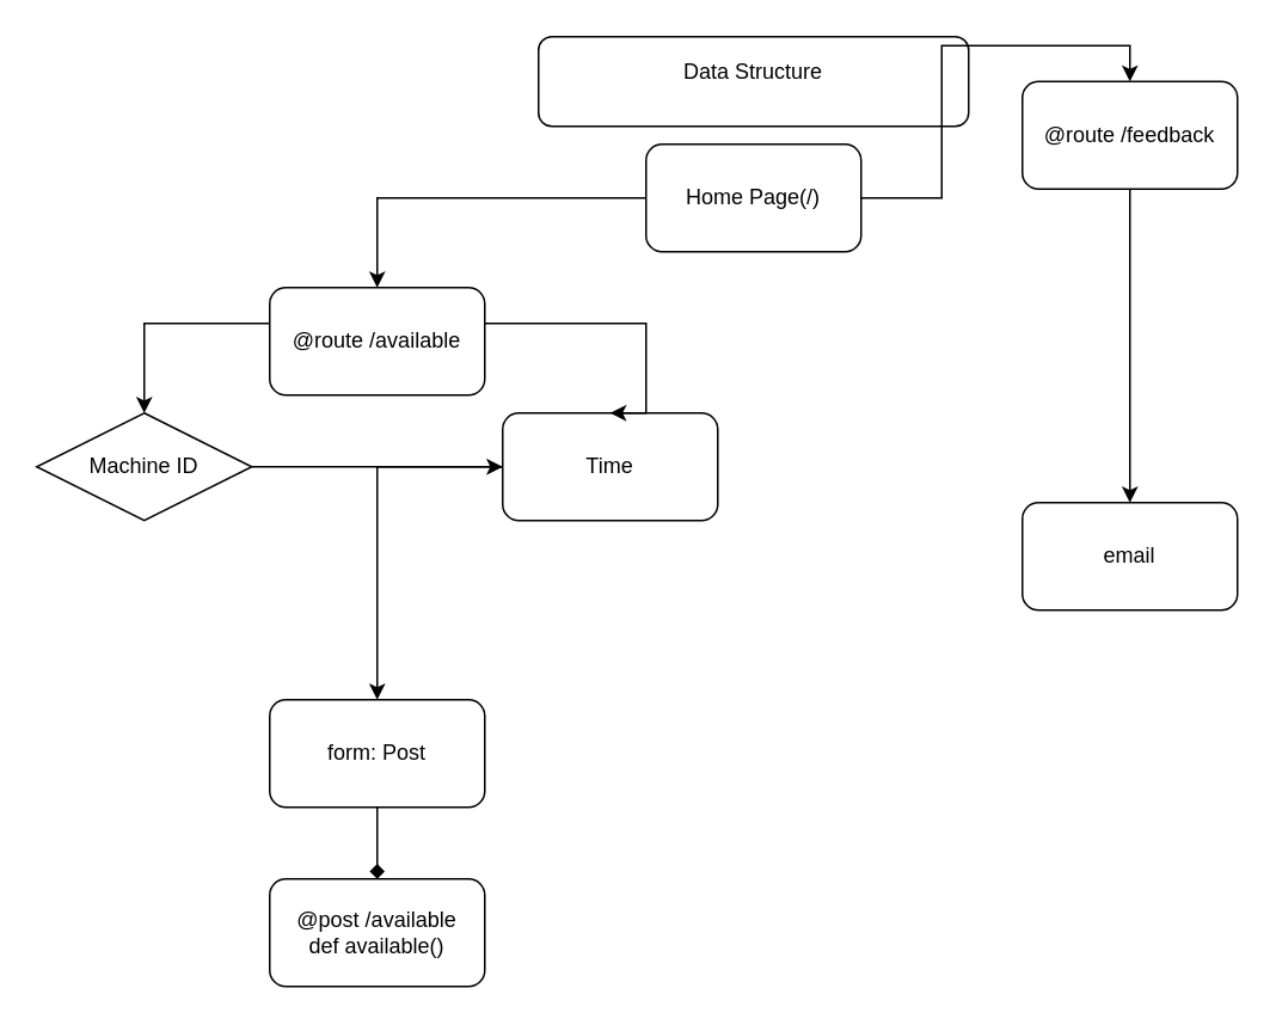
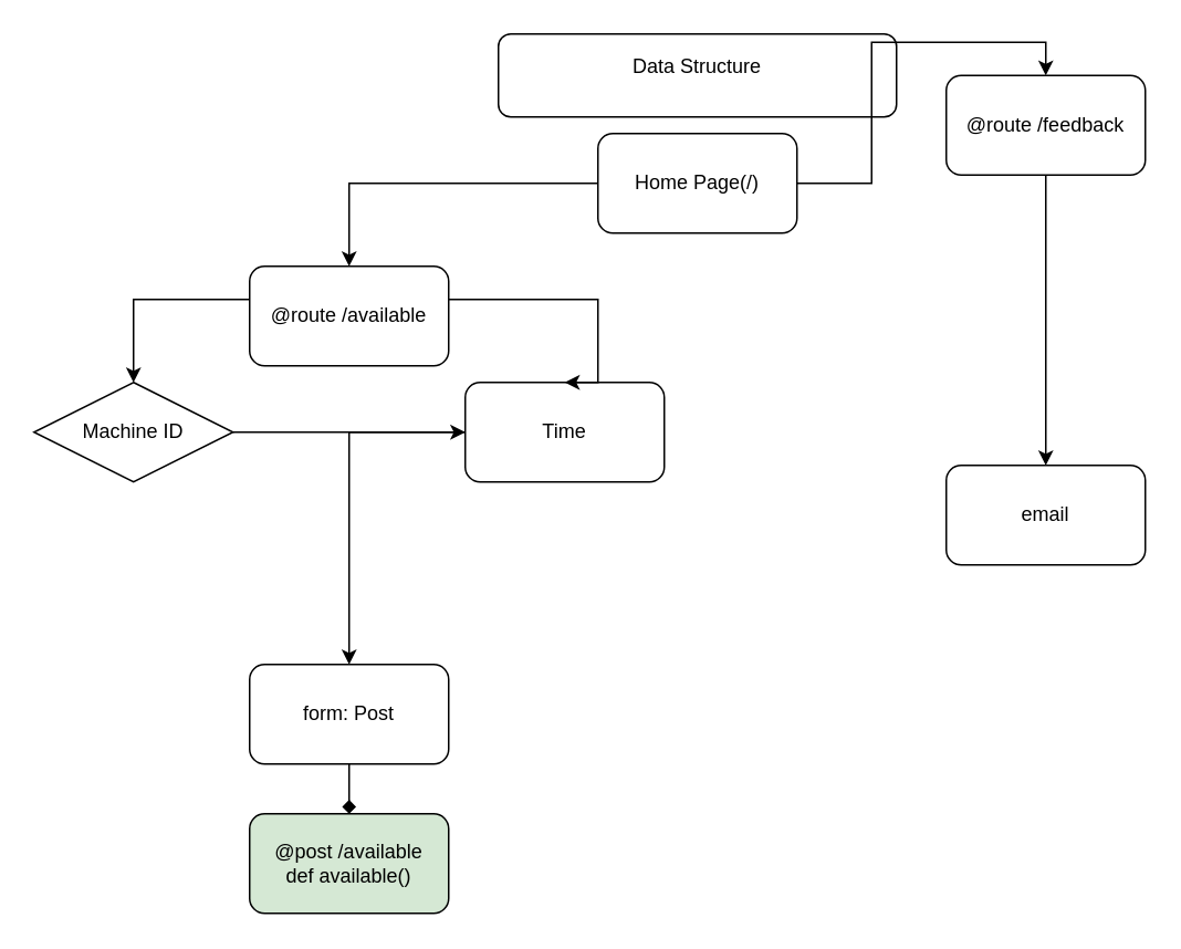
  <mxCell id="0" />
  <mxCell id="1" parent="0" />
  <mxCell id="2" value="" style="rounded=1;whiteSpace=wrap;html=1;" vertex="1" parent="1"><mxGeometry x="300" y="20" width="240" height="50" as="geometry" /></mxCell>
  <mxCell id="3" value="Data Structure" style="text;html=1;strokeColor=none;fillColor=none;align=center;verticalAlign=middle;whiteSpace=wrap;rounded=0;" vertex="1" parent="1"><mxGeometry x="300" y="30" width="240" height="20" as="geometry" /></mxCell>
  <mxCell id="4" style="edgeStyle=orthogonalEdgeStyle;rounded=0;orthogonalLoop=1;jettySize=auto;html=1;entryX=0.5;entryY=0;entryDx=0;entryDy=0;" edge="1" parent="1" source="5" target="19"><mxGeometry relative="1" as="geometry" /></mxCell>
  <mxCell id="5" value="Time" style="rounded=1;whiteSpace=wrap;html=1;" vertex="1" parent="1"><mxGeometry x="280" y="230" width="120" height="60" as="geometry" /></mxCell>
  <mxCell id="6" style="edgeStyle=orthogonalEdgeStyle;rounded=0;orthogonalLoop=1;jettySize=auto;html=1;" edge="1" parent="1" source="7" target="5"><mxGeometry relative="1" as="geometry" /></mxCell>
  <mxCell id="7" value="Machine ID" style="rhombus;whiteSpace=wrap;html=1;" vertex="1" parent="1"><mxGeometry x="20" y="230" width="120" height="60" as="geometry" /></mxCell>
  <mxCell id="8" style="edgeStyle=orthogonalEdgeStyle;rounded=0;orthogonalLoop=1;jettySize=auto;html=1;entryX=0.5;entryY=0;entryDx=0;entryDy=0;" edge="1" parent="1" source="9" target="17"><mxGeometry relative="1" as="geometry" /></mxCell>
  <mxCell id="9" value="@route /feedback" style="rounded=1;whiteSpace=wrap;html=1;" vertex="1" parent="1"><mxGeometry x="570" y="45" width="120" height="60" as="geometry" /></mxCell>
  <mxCell id="10" style="edgeStyle=orthogonalEdgeStyle;rounded=0;orthogonalLoop=1;jettySize=auto;html=1;entryX=0.5;entryY=0;entryDx=0;entryDy=0;" edge="1" parent="1" source="12" target="5"><mxGeometry relative="1" as="geometry"><Array as="points"><mxPoint x="360" y="180" /></Array></mxGeometry></mxCell>
  <mxCell id="11" style="edgeStyle=orthogonalEdgeStyle;rounded=0;orthogonalLoop=1;jettySize=auto;html=1;entryX=0.5;entryY=0;entryDx=0;entryDy=0;" edge="1" parent="1" source="12" target="7"><mxGeometry relative="1" as="geometry"><Array as="points"><mxPoint x="80" y="180" /></Array></mxGeometry></mxCell>
  <mxCell id="12" value="@route /available" style="rounded=1;whiteSpace=wrap;html=1;" vertex="1" parent="1"><mxGeometry x="150" y="160" width="120" height="60" as="geometry" /></mxCell>
  <mxCell id="13" style="edgeStyle=orthogonalEdgeStyle;rounded=0;orthogonalLoop=1;jettySize=auto;html=1;entryX=0.5;entryY=0;entryDx=0;entryDy=0;" edge="1" parent="1" source="15" target="12"><mxGeometry relative="1" as="geometry" /></mxCell>
  <mxCell id="14" style="edgeStyle=orthogonalEdgeStyle;rounded=0;orthogonalLoop=1;jettySize=auto;html=1;entryX=0.5;entryY=0;entryDx=0;entryDy=0;" edge="1" parent="1" source="15" target="9"><mxGeometry relative="1" as="geometry" /></mxCell>
  <mxCell id="15" value="Home Page(/)" style="rounded=1;whiteSpace=wrap;html=1;" vertex="1" parent="1"><mxGeometry x="360" y="80" width="120" height="60" as="geometry" /></mxCell>
- <mxCell id="16" value="@post /available&lt;br&gt;def available()" style="rounded=1;whiteSpace=wrap;html=1;" vertex="1" parent="1"><mxGeometry x="150" y="490" width="120" height="60" as="geometry" /></mxCell>
+ <mxCell id="16" value="@post /available&lt;br&gt;def available()" style="rounded=1;whiteSpace=wrap;html=1;fillColor=#d5e8d4;" vertex="1" parent="1"><mxGeometry x="150" y="490" width="120" height="60" as="geometry" /></mxCell>
  <mxCell id="17" value="email" style="rounded=1;whiteSpace=wrap;html=1;" vertex="1" parent="1"><mxGeometry x="570" y="280" width="120" height="60" as="geometry" /></mxCell>
  <mxCell id="18" style="edgeStyle=orthogonalEdgeStyle;rounded=0;orthogonalLoop=1;jettySize=auto;html=1;endArrow=diamond;" edge="1" parent="1" source="19" target="16"><mxGeometry relative="1" as="geometry" /></mxCell>
- <mxCell id="19" value="form: Post" style="rounded=1;whiteSpace=wrap;html=1;" vertex="1" parent="1"><mxGeometry x="150" y="390" width="120" height="60" as="geometry" /></mxCell>
+ <mxCell id="19" value="form: Post" style="rounded=1;whiteSpace=wrap;html=1;" vertex="1" parent="1"><mxGeometry x="150" y="400" width="120" height="60" as="geometry" /></mxCell>
